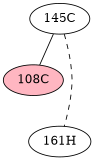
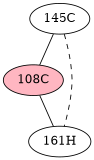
  graph {
    node [fillcolor=white style="radial,filled"]
    edge [penwidth=1 style=bold]
    n1 [fillcolor=lightpink label="108C"]
    "145C"
    "161H"
+   n1 -- "161H"
    "145C" -- n1
    "145C" -- "161H" [style=dashed]
  }
